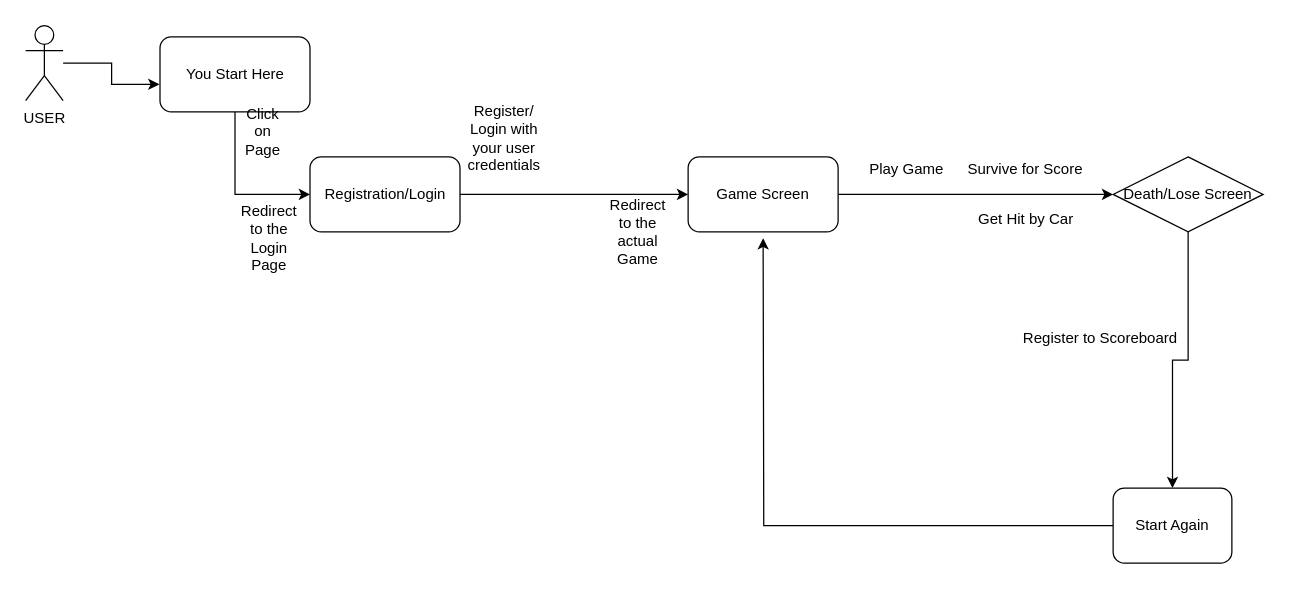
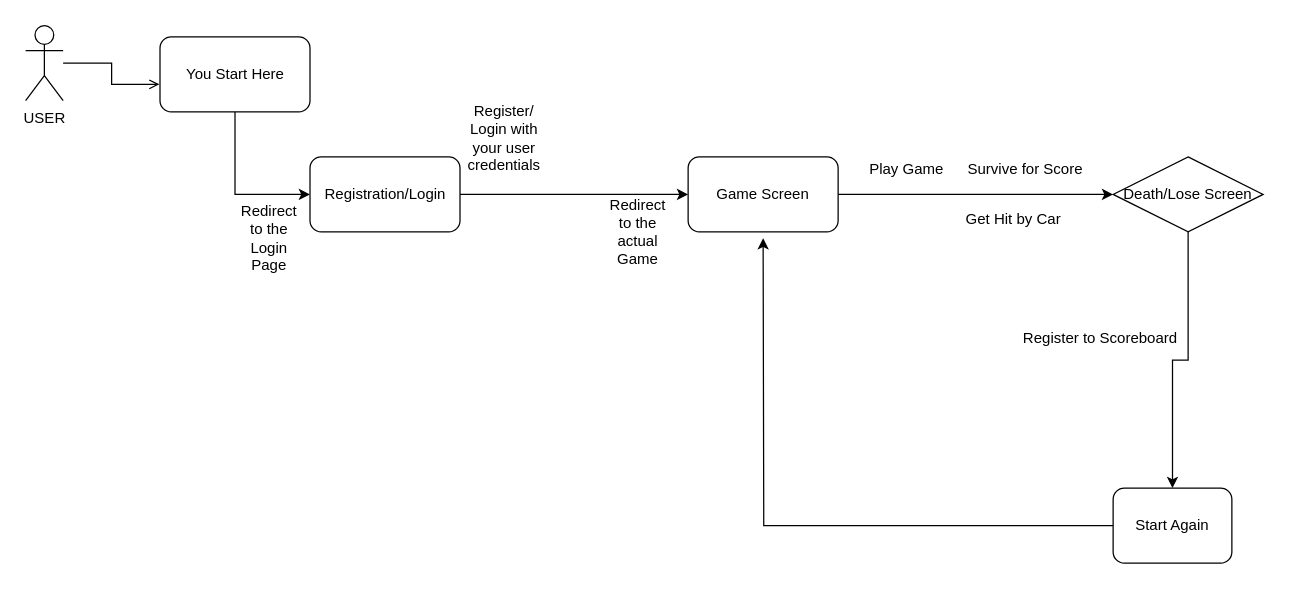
  <mxCell id="0" />
  <mxCell id="1" parent="0" />
  <mxCell id="2" style="edgeStyle=orthogonalEdgeStyle;rounded=0;orthogonalLoop=1;jettySize=auto;html=1;entryX=0;entryY=0.5;entryDx=0;entryDy=0;exitX=0.5;exitY=1;exitDx=0;exitDy=0;" edge="1" parent="1" source="3" target="4"><mxGeometry relative="1" as="geometry" /></mxCell>
  <mxCell id="3" value="You Start Here" style="rounded=1;whiteSpace=wrap;html=1;" vertex="1" parent="1"><mxGeometry x="127.5" y="29" width="120" height="60" as="geometry" /></mxCell>
  <mxCell id="4" value="Registration/Login" style="rounded=1;whiteSpace=wrap;html=1;" vertex="1" parent="1"><mxGeometry x="247.5" y="125" width="120" height="60" as="geometry" /></mxCell>
- <mxCell id="5" value="Click on Page" style="text;html=1;strokeColor=none;fillColor=none;align=center;verticalAlign=middle;whiteSpace=wrap;rounded=0;" vertex="1" parent="1"><mxGeometry x="190" y="95" width="40" height="20" as="geometry" /></mxCell>
  <mxCell id="6" style="edgeStyle=orthogonalEdgeStyle;rounded=0;orthogonalLoop=1;jettySize=auto;html=1;entryX=0;entryY=0.5;entryDx=0;entryDy=0;" edge="1" parent="1" source="7" target="13"><mxGeometry relative="1" as="geometry"><mxPoint x="250" y="430" as="targetPoint" /></mxGeometry></mxCell>
  <mxCell id="7" value="Game Screen" style="rounded=1;whiteSpace=wrap;html=1;" vertex="1" parent="1"><mxGeometry x="550" y="125" width="120" height="60" as="geometry" /></mxCell>
  <mxCell id="8" value="" style="endArrow=classic;html=1;exitX=1;exitY=0.5;exitDx=0;exitDy=0;entryX=0;entryY=0.5;entryDx=0;entryDy=0;" edge="1" parent="1" source="4" target="7"><mxGeometry width="50" height="50" relative="1" as="geometry"><mxPoint x="20" y="430" as="sourcePoint" /><mxPoint x="70" y="300" as="targetPoint" /></mxGeometry></mxCell>
  <mxCell id="9" value="Register/ Login with your user credentials" style="text;html=1;strokeColor=none;fillColor=none;align=center;verticalAlign=middle;whiteSpace=wrap;rounded=0;" vertex="1" parent="1"><mxGeometry x="367.5" y="95" width="70" height="30" as="geometry" /></mxCell>
  <mxCell id="10" value="Redirect to the actual Game" style="text;html=1;strokeColor=none;fillColor=none;align=center;verticalAlign=middle;whiteSpace=wrap;rounded=0;" vertex="1" parent="1"><mxGeometry x="480" y="165" width="60" height="40" as="geometry" /></mxCell>
  <mxCell id="11" value="Redirect to the Login Page" style="text;html=1;strokeColor=none;fillColor=none;align=center;verticalAlign=middle;whiteSpace=wrap;rounded=0;" vertex="1" parent="1"><mxGeometry x="190" y="165" width="50" height="50" as="geometry" /></mxCell>
  <mxCell id="12" style="edgeStyle=orthogonalEdgeStyle;rounded=0;orthogonalLoop=1;jettySize=auto;html=1;" edge="1" parent="1" source="13" target="17"><mxGeometry relative="1" as="geometry" /></mxCell>
  <mxCell id="13" value="Death/Lose Screen" style="rhombus;whiteSpace=wrap;html=1;" vertex="1" parent="1"><mxGeometry x="890" y="125" width="120" height="60" as="geometry" /></mxCell>
  <mxCell id="14" value="Play Game" style="text;html=1;strokeColor=none;fillColor=none;align=center;verticalAlign=middle;whiteSpace=wrap;rounded=0;" vertex="1" parent="1"><mxGeometry x="680" y="125" width="90" height="20" as="geometry" /></mxCell>
  <mxCell id="15" value="Survive for Score" style="text;html=1;strokeColor=none;fillColor=none;align=center;verticalAlign=middle;whiteSpace=wrap;rounded=0;" vertex="1" parent="1"><mxGeometry x="760" y="125" width="120" height="20" as="geometry" /></mxCell>
  <mxCell id="16" style="edgeStyle=orthogonalEdgeStyle;rounded=0;orthogonalLoop=1;jettySize=auto;html=1;" edge="1" parent="1" source="17"><mxGeometry relative="1" as="geometry"><mxPoint x="610" y="190" as="targetPoint" /></mxGeometry></mxCell>
  <mxCell id="17" value="Start Again" style="rounded=1;whiteSpace=wrap;html=1;" vertex="1" parent="1"><mxGeometry x="890" y="390" width="95" height="60" as="geometry" /></mxCell>
  <mxCell id="18" value="Register to Scoreboard" style="text;html=1;strokeColor=none;fillColor=none;align=center;verticalAlign=middle;whiteSpace=wrap;rounded=0;" vertex="1" parent="1"><mxGeometry x="815" y="260" width="130" height="20" as="geometry" /></mxCell>
- <mxCell id="19" value="Get Hit by Car" style="text;html=1;strokeColor=none;fillColor=none;align=center;verticalAlign=middle;whiteSpace=wrap;rounded=0;" vertex="1" parent="1"><mxGeometry x="757.5" y="165" width="125" height="20" as="geometry" /></mxCell>
- <mxCell id="20" style="edgeStyle=orthogonalEdgeStyle;rounded=0;orthogonalLoop=1;jettySize=auto;html=1;entryX=-0.004;entryY=0.633;entryDx=0;entryDy=0;entryPerimeter=0;" edge="1" parent="1" source="21" target="3"><mxGeometry relative="1" as="geometry" /></mxCell>
+ <mxCell id="19" value="Get Hit by Car" style="text;html=1;strokeColor=none;fillColor=none;align=center;verticalAlign=middle;whiteSpace=wrap;rounded=0;" vertex="1" parent="1"><mxGeometry x="747.5" y="165" width="125" height="20" as="geometry" /></mxCell>
+ <mxCell id="20" style="edgeStyle=orthogonalEdgeStyle;rounded=0;orthogonalLoop=1;jettySize=auto;html=1;entryX=-0.004;entryY=0.633;entryDx=0;entryDy=0;entryPerimeter=0;endArrow=open;" edge="1" parent="1" source="21" target="3"><mxGeometry relative="1" as="geometry" /></mxCell>
  <mxCell id="21" value="USER" style="shape=umlActor;verticalLabelPosition=bottom;labelBackgroundColor=#ffffff;verticalAlign=top;html=1;outlineConnect=0;" vertex="1" parent="1"><mxGeometry x="20" width="30" height="60" as="geometry" y="20" /></mxCell>
